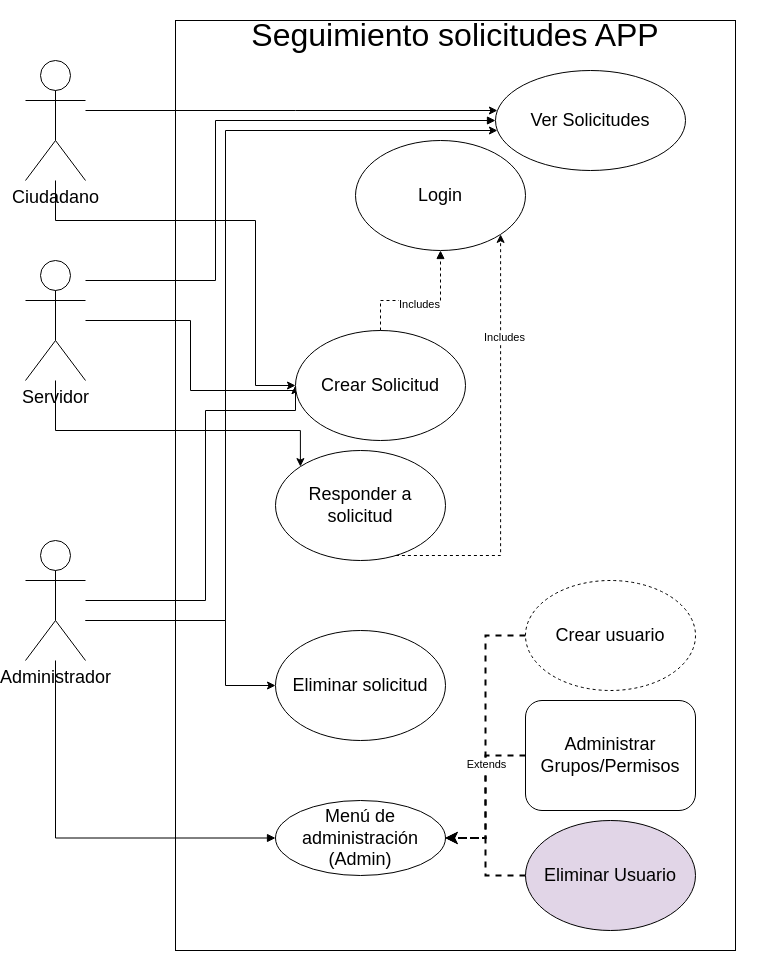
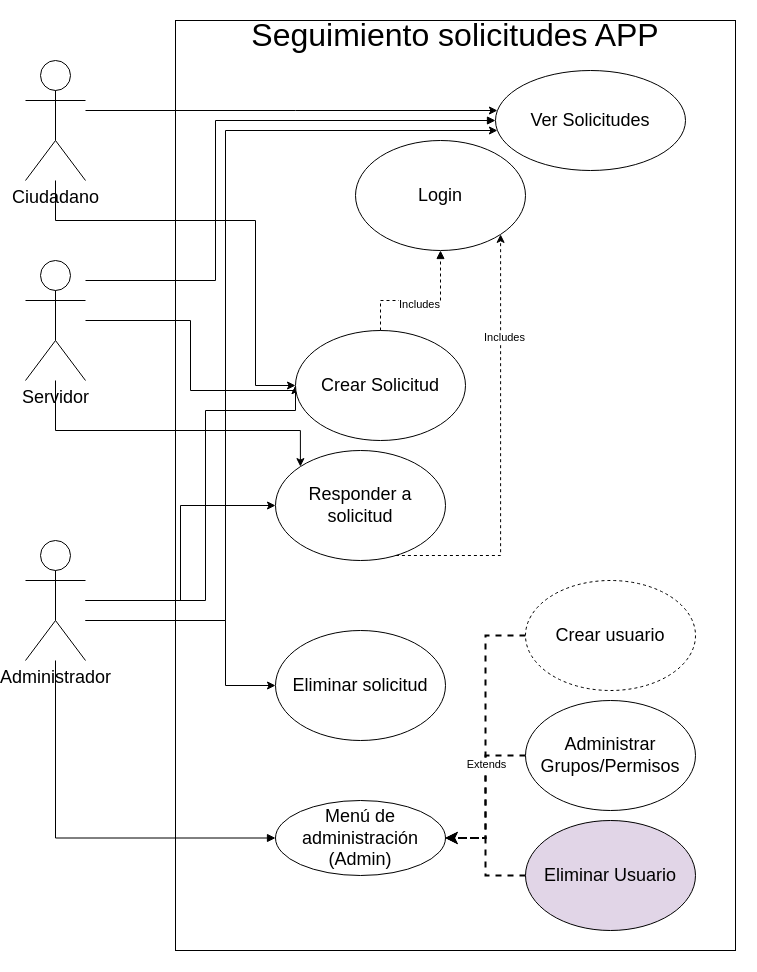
  <mxCell id="0" />
  <mxCell id="1" parent="0" />
  <mxCell id="2" value="" style="rounded=0;whiteSpace=wrap;html=1;" parent="1" vertex="1"><mxGeometry x="170" y="20" width="560" height="930" as="geometry" /></mxCell>
  <mxCell id="3" value="" style="edgeStyle=orthogonalEdgeStyle;rounded=0;orthogonalLoop=1;jettySize=auto;html=1;" edge="1" parent="1" source="5" target="7"><mxGeometry relative="1" as="geometry"><Array as="points"><mxPoint x="290" y="110" /><mxPoint x="290" y="110" /></Array></mxGeometry></mxCell>
  <mxCell id="4" style="edgeStyle=orthogonalEdgeStyle;rounded=0;orthogonalLoop=1;jettySize=auto;html=1;entryX=0;entryY=0.5;entryDx=0;entryDy=0;" edge="1" parent="1" source="5" target="18"><mxGeometry relative="1" as="geometry"><Array as="points"><mxPoint x="50" y="220" /><mxPoint x="250" y="220" /></Array></mxGeometry></mxCell>
  <mxCell id="5" value="Ciudadano" style="shape=umlActor;verticalLabelPosition=bottom;verticalAlign=top;html=1;outlineConnect=0;fontSize=18;" parent="1" vertex="1"><mxGeometry x="20" y="60" width="60" height="120" as="geometry" /></mxCell>
  <mxCell id="6" style="edgeStyle=orthogonalEdgeStyle;rounded=0;orthogonalLoop=1;jettySize=auto;html=1;endArrow=none;endFill=0;startArrow=block;startFill=1;exitX=0;exitY=0.5;exitDx=0;exitDy=0;" edge="1" parent="1" source="7" target="11"><mxGeometry relative="1" as="geometry"><Array as="points"><mxPoint x="210" y="120" /><mxPoint x="210" y="280" /></Array></mxGeometry></mxCell>
  <mxCell id="7" value="&lt;p style=&quot;line-height: 200%;&quot;&gt;&lt;span style=&quot;background-color: initial; font-size: 18px;&quot;&gt;Ver Solicitudes&lt;/span&gt;&lt;/p&gt;" style="ellipse;whiteSpace=wrap;html=1;verticalAlign=middle;fontFamily=Helvetica;" vertex="1" parent="1"><mxGeometry x="490" y="70" width="190" height="100" as="geometry" /></mxCell>
  <mxCell id="8" value="Seguimiento solicitudes APP" style="text;html=1;strokeColor=none;fillColor=none;align=center;verticalAlign=middle;whiteSpace=wrap;rounded=0;fontSize=32;" vertex="1" parent="1"><mxGeometry x="170" y="20" width="560" height="30" as="geometry" /></mxCell>
  <mxCell id="9" style="edgeStyle=orthogonalEdgeStyle;rounded=0;orthogonalLoop=1;jettySize=auto;html=1;entryX=0;entryY=0.5;entryDx=0;entryDy=0;" edge="1" parent="1" source="11" target="18"><mxGeometry relative="1" as="geometry"><Array as="points"><mxPoint x="185" y="320" /><mxPoint x="185" y="390" /><mxPoint x="290" y="390" /></Array></mxGeometry></mxCell>
  <mxCell id="10" style="edgeStyle=orthogonalEdgeStyle;rounded=0;orthogonalLoop=1;jettySize=auto;html=1;entryX=0;entryY=0;entryDx=0;entryDy=0;" edge="1" parent="1" source="11" target="26"><mxGeometry relative="1" as="geometry"><Array as="points"><mxPoint x="50" y="430" /><mxPoint x="295" y="430" /></Array></mxGeometry></mxCell>
  <mxCell id="11" value="Servidor" style="shape=umlActor;verticalLabelPosition=bottom;verticalAlign=top;html=1;outlineConnect=0;fontSize=18;" vertex="1" parent="1"><mxGeometry x="20" y="260" width="60" height="120" as="geometry" /></mxCell>
+ <mxCell id="12" style="edgeStyle=orthogonalEdgeStyle;rounded=0;orthogonalLoop=1;jettySize=auto;html=1;entryX=0;entryY=0.5;entryDx=0;entryDy=0;" edge="1" parent="1" source="16" target="26"><mxGeometry relative="1" as="geometry" /></mxCell>
  <mxCell id="13" style="edgeStyle=orthogonalEdgeStyle;rounded=0;orthogonalLoop=1;jettySize=auto;html=1;entryX=0;entryY=0.5;entryDx=0;entryDy=0;" edge="1" parent="1" source="16" target="23"><mxGeometry relative="1" as="geometry"><Array as="points"><mxPoint x="220" y="620" /><mxPoint x="220" y="685" /></Array></mxGeometry></mxCell>
  <mxCell id="14" style="edgeStyle=orthogonalEdgeStyle;rounded=0;orthogonalLoop=1;jettySize=auto;html=1;" edge="1" parent="1" source="16" target="7"><mxGeometry relative="1" as="geometry"><Array as="points"><mxPoint x="220" y="620" /><mxPoint x="220" y="130" /></Array></mxGeometry></mxCell>
  <mxCell id="15" style="edgeStyle=orthogonalEdgeStyle;rounded=0;orthogonalLoop=1;jettySize=auto;html=1;entryX=0;entryY=0.5;entryDx=0;entryDy=0;" edge="1" parent="1" source="16" target="18"><mxGeometry relative="1" as="geometry"><Array as="points"><mxPoint x="200" y="600" /><mxPoint x="200" y="410" /><mxPoint x="290" y="410" /></Array></mxGeometry></mxCell>
  <mxCell id="16" value="Administrador&lt;br&gt;" style="shape=umlActor;verticalLabelPosition=bottom;verticalAlign=top;html=1;outlineConnect=0;fontSize=18;" vertex="1" parent="1"><mxGeometry x="20" y="540" width="60" height="120" as="geometry" /></mxCell>
  <mxCell id="17" value="Login" style="ellipse;whiteSpace=wrap;html=1;fontSize=18;" vertex="1" parent="1"><mxGeometry x="350" y="140" width="170" height="110" as="geometry" /></mxCell>
  <mxCell id="18" value="Crear Solicitud" style="ellipse;whiteSpace=wrap;html=1;fontSize=18;" vertex="1" parent="1"><mxGeometry x="290" y="330" width="170" height="110" as="geometry" /></mxCell>
  <mxCell id="19" style="edgeStyle=orthogonalEdgeStyle;rounded=0;orthogonalLoop=1;jettySize=auto;html=1;startArrow=block;startFill=1;endArrow=none;endFill=0;" edge="1" parent="1" source="20" target="16"><mxGeometry relative="1" as="geometry" /></mxCell>
  <mxCell id="20" value="Menú de administración (Admin)" style="ellipse;whiteSpace=wrap;html=1;fontSize=18;" vertex="1" parent="1"><mxGeometry x="270" y="800" width="170" height="75" as="geometry" /></mxCell>
  <mxCell id="21" value="" style="endArrow=block;dashed=1;html=1;rounded=0;entryX=0.5;entryY=1;entryDx=0;entryDy=0;exitX=0.5;exitY=0;exitDx=0;exitDy=0;startArrow=none;startFill=0;endFill=1;" edge="1" parent="1" source="18" target="17"><mxGeometry width="50" height="50" relative="1" as="geometry"><mxPoint x="300" y="450" as="sourcePoint" /><mxPoint x="350" y="400" as="targetPoint" /><Array as="points"><mxPoint x="375" y="300" /><mxPoint x="435" y="300" /></Array></mxGeometry></mxCell>
  <mxCell id="22" value="Includes" style="edgeLabel;html=1;align=center;verticalAlign=middle;resizable=0;points=[];" vertex="1" connectable="0" parent="21"><mxGeometry x="-0.029" y="-3" relative="1" as="geometry"><mxPoint as="offset" /></mxGeometry></mxCell>
  <mxCell id="23" value="Eliminar solicitud" style="ellipse;whiteSpace=wrap;html=1;fontSize=18;" vertex="1" parent="1"><mxGeometry x="270" y="630" width="170" height="110" as="geometry" /></mxCell>
  <mxCell id="24" style="edgeStyle=orthogonalEdgeStyle;rounded=0;orthogonalLoop=1;jettySize=auto;html=1;entryX=1;entryY=1;entryDx=0;entryDy=0;dashed=1;" edge="1" parent="1" source="26" target="17"><mxGeometry relative="1" as="geometry"><Array as="points"><mxPoint x="495" y="555" /></Array></mxGeometry></mxCell>
  <mxCell id="25" value="Includes" style="edgeLabel;html=1;align=center;verticalAlign=middle;resizable=0;points=[];" vertex="1" connectable="0" parent="24"><mxGeometry x="0.516" y="-3" relative="1" as="geometry"><mxPoint as="offset" /></mxGeometry></mxCell>
  <mxCell id="26" value="Responder a solicitud" style="ellipse;whiteSpace=wrap;html=1;fontSize=18;" vertex="1" parent="1"><mxGeometry x="270" y="450" width="170" height="110" as="geometry" /></mxCell>
  <mxCell id="27" style="edgeStyle=orthogonalEdgeStyle;rounded=0;orthogonalLoop=1;jettySize=auto;html=1;dashed=1;jumpSize=8;strokeWidth=2;" edge="1" parent="1" source="28" target="20"><mxGeometry relative="1" as="geometry" /></mxCell>
  <mxCell id="28" value="Eliminar Usuario" style="ellipse;whiteSpace=wrap;html=1;fontSize=18;fillColor=#e1d5e7;" vertex="1" parent="1"><mxGeometry x="520" y="820" width="170" height="110" as="geometry" /></mxCell>
  <mxCell id="29" style="edgeStyle=orthogonalEdgeStyle;rounded=0;orthogonalLoop=1;jettySize=auto;html=1;dashed=1;jumpSize=8;strokeWidth=2;" edge="1" parent="1" source="30" target="20"><mxGeometry relative="1" as="geometry" /></mxCell>
- <mxCell id="30" value="Administrar Grupos/Permisos" style="whiteSpace=wrap;html=1;fontSize=18;rounded=1;" vertex="1" parent="1"><mxGeometry x="520" y="700" width="170" height="110" as="geometry" /></mxCell>
+ <mxCell id="30" value="Administrar Grupos/Permisos" style="ellipse;whiteSpace=wrap;html=1;fontSize=18;" vertex="1" parent="1"><mxGeometry x="520" y="700" width="170" height="110" as="geometry" /></mxCell>
  <mxCell id="31" style="edgeStyle=orthogonalEdgeStyle;rounded=0;orthogonalLoop=1;jettySize=auto;html=1;entryX=1;entryY=0.5;entryDx=0;entryDy=0;dashed=1;jumpSize=8;strokeWidth=2;" edge="1" parent="1" source="33" target="20"><mxGeometry relative="1" as="geometry" /></mxCell>
  <mxCell id="32" value="Extends" style="edgeLabel;html=1;align=center;verticalAlign=middle;resizable=0;points=[];" vertex="1" connectable="0" parent="31"><mxGeometry x="0.187" relative="1" as="geometry"><mxPoint as="offset" /></mxGeometry></mxCell>
  <mxCell id="33" value="Crear usuario" style="ellipse;whiteSpace=wrap;html=1;fontSize=18;dashed=1;" vertex="1" parent="1"><mxGeometry x="520" y="580" width="170" height="110" as="geometry" /></mxCell>
